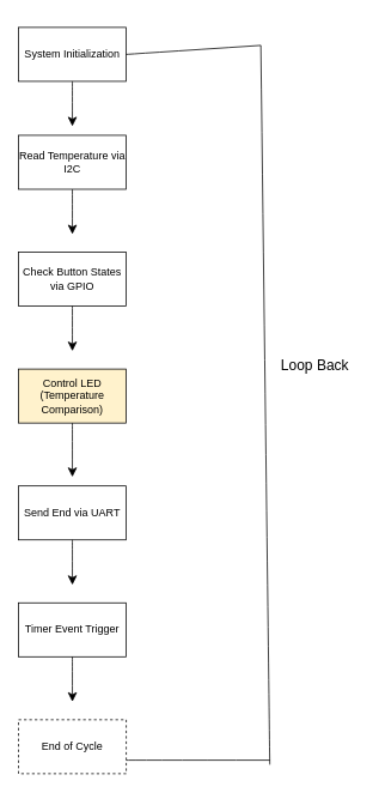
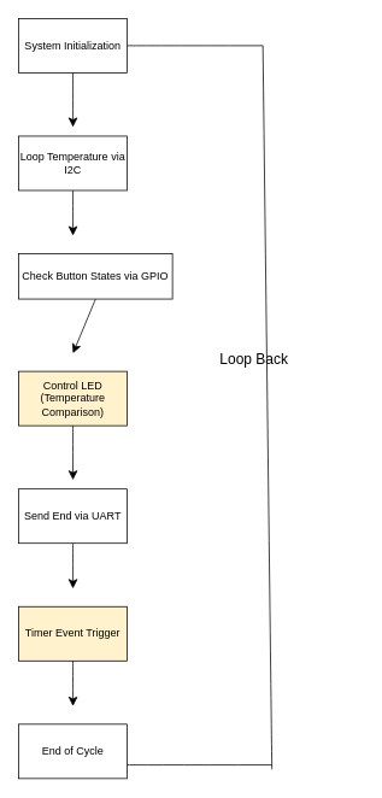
  <mxCell id="0" />
  <mxCell id="1" parent="0" />
- <mxCell id="2" value="System Initialization" style="rounded=0;whiteSpace=wrap;html=1;" vertex="1" parent="1"><mxGeometry x="20" y="30" width="120" height="60" as="geometry" /></mxCell>
- <mxCell id="3" value="Read Temperature via I2C" style="rounded=0;whiteSpace=wrap;html=1;" vertex="1" parent="1"><mxGeometry x="20" y="150" width="120" height="60" as="geometry" /></mxCell>
- <mxCell id="4" value="Check Button States via GPIO" style="rounded=0;whiteSpace=wrap;html=1;" vertex="1" parent="1"><mxGeometry x="20" y="280" width="120" height="60" as="geometry" /></mxCell>
+ <mxCell id="2" value="System Initialization" style="rounded=0;whiteSpace=wrap;html=1;" vertex="1" parent="1"><mxGeometry x="20" y="20" width="120" height="60" as="geometry" /></mxCell>
+ <mxCell id="3" value="Loop Temperature via I2C" style="rounded=0;whiteSpace=wrap;html=1;" vertex="1" parent="1"><mxGeometry x="20" y="150" width="120" height="60" as="geometry" /></mxCell>
+ <mxCell id="4" value="Check Button States via GPIO" style="rounded=0;whiteSpace=wrap;html=1;" vertex="1" parent="1"><mxGeometry x="20" y="280" width="170" height="50" as="geometry" /></mxCell>
  <mxCell id="5" value="Control LED (Temperature Comparison)" style="rounded=0;whiteSpace=wrap;html=1;fillColor=#fff2cc;" vertex="1" parent="1"><mxGeometry x="20" y="410" width="120" height="60" as="geometry" /></mxCell>
  <mxCell id="6" value="Send End via UART" style="rounded=0;whiteSpace=wrap;html=1;" vertex="1" parent="1"><mxGeometry x="20" y="540" width="120" height="60" as="geometry" /></mxCell>
- <mxCell id="7" value="Timer Event Trigger" style="rounded=0;whiteSpace=wrap;html=1;" vertex="1" parent="1"><mxGeometry x="20" y="670" width="120" height="60" as="geometry" /></mxCell>
- <mxCell id="8" value="End of Cycle" style="rounded=0;whiteSpace=wrap;html=1;dashed=1;" vertex="1" parent="1"><mxGeometry x="20" y="800" width="120" height="60" as="geometry" /></mxCell>
+ <mxCell id="7" value="Timer Event Trigger" style="rounded=0;whiteSpace=wrap;html=1;fillColor=#fff2cc;" vertex="1" parent="1"><mxGeometry x="20" y="670" width="120" height="60" as="geometry" /></mxCell>
+ <mxCell id="8" value="End of Cycle" style="rounded=0;whiteSpace=wrap;html=1;" vertex="1" parent="1"><mxGeometry x="20" y="800" width="120" height="60" as="geometry" /></mxCell>
  <mxCell id="9" value="" style="endArrow=classic;html=1;rounded=0;fontSize=12;startSize=8;endSize=8;curved=1;exitX=0.5;exitY=1;exitDx=0;exitDy=0;" edge="1" parent="1" source="2"><mxGeometry width="50" height="50" relative="1" as="geometry"><mxPoint x="180" y="490" as="sourcePoint" /><mxPoint x="80" y="140" as="targetPoint" /></mxGeometry></mxCell>
  <mxCell id="10" value="" style="endArrow=classic;html=1;rounded=0;fontSize=12;startSize=8;endSize=8;curved=1;exitX=0.5;exitY=1;exitDx=0;exitDy=0;" edge="1" parent="1" source="3"><mxGeometry width="50" height="50" relative="1" as="geometry"><mxPoint x="180" y="490" as="sourcePoint" /><mxPoint x="80" y="260" as="targetPoint" /></mxGeometry></mxCell>
  <mxCell id="11" value="" style="endArrow=classic;html=1;rounded=0;fontSize=12;startSize=8;endSize=8;curved=1;exitX=0.5;exitY=1;exitDx=0;exitDy=0;" edge="1" parent="1" source="4"><mxGeometry width="50" height="50" relative="1" as="geometry"><mxPoint x="180" y="490" as="sourcePoint" /><mxPoint x="80" y="390" as="targetPoint" /></mxGeometry></mxCell>
  <mxCell id="12" value="" style="endArrow=classic;html=1;rounded=0;fontSize=12;startSize=8;endSize=8;curved=1;exitX=0.5;exitY=1;exitDx=0;exitDy=0;" edge="1" parent="1" source="5"><mxGeometry width="50" height="50" relative="1" as="geometry"><mxPoint x="180" y="490" as="sourcePoint" /><mxPoint x="80" y="530" as="targetPoint" /></mxGeometry></mxCell>
  <mxCell id="13" value="" style="endArrow=classic;html=1;rounded=0;fontSize=12;startSize=8;endSize=8;curved=1;exitX=0.5;exitY=1;exitDx=0;exitDy=0;" edge="1" parent="1" source="6"><mxGeometry width="50" height="50" relative="1" as="geometry"><mxPoint x="180" y="490" as="sourcePoint" /><mxPoint x="80" y="650" as="targetPoint" /></mxGeometry></mxCell>
  <mxCell id="14" value="" style="endArrow=classic;html=1;rounded=0;fontSize=12;startSize=8;endSize=8;curved=1;exitX=0.5;exitY=1;exitDx=0;exitDy=0;" edge="1" parent="1" source="7"><mxGeometry width="50" height="50" relative="1" as="geometry"><mxPoint x="180" y="490" as="sourcePoint" /><mxPoint x="80" y="780" as="targetPoint" /></mxGeometry></mxCell>
  <mxCell id="15" value="" style="endArrow=none;html=1;rounded=0;fontSize=12;startSize=8;endSize=8;curved=1;exitX=1;exitY=0.75;exitDx=0;exitDy=0;" edge="1" parent="1" source="8"><mxGeometry width="50" height="50" relative="1" as="geometry"><mxPoint x="180" y="470" as="sourcePoint" /><mxPoint x="300" y="845" as="targetPoint" /></mxGeometry></mxCell>
  <mxCell id="16" value="" style="endArrow=none;html=1;rounded=0;fontSize=12;startSize=8;endSize=8;curved=1;" edge="1" parent="1"><mxGeometry width="50" height="50" relative="1" as="geometry"><mxPoint x="300" y="850" as="sourcePoint" /><mxPoint x="290" y="50" as="targetPoint" /></mxGeometry></mxCell>
  <mxCell id="17" value="" style="endArrow=none;html=1;rounded=0;fontSize=12;startSize=8;endSize=8;curved=1;exitX=1;exitY=0.5;exitDx=0;exitDy=0;" edge="1" parent="1" source="2"><mxGeometry width="50" height="50" relative="1" as="geometry"><mxPoint x="180" y="470" as="sourcePoint" /><mxPoint x="290" y="50" as="targetPoint" /></mxGeometry></mxCell>
- <mxCell id="18" value="Loop Back" style="text;html=1;align=center;verticalAlign=middle;resizable=0;points=[];autosize=1;strokeColor=none;fillColor=none;fontSize=16;" vertex="1" parent="1"><mxGeometry x="300" y="391" width="100" height="30" as="geometry" /></mxCell>
+ <mxCell id="18" value="Loop Back" style="text;html=1;align=center;verticalAlign=middle;resizable=0;points=[];autosize=1;strokeColor=none;fillColor=none;fontSize=16;" vertex="1" parent="1"><mxGeometry x="230" y="381" width="100" height="30" as="geometry" /></mxCell>
